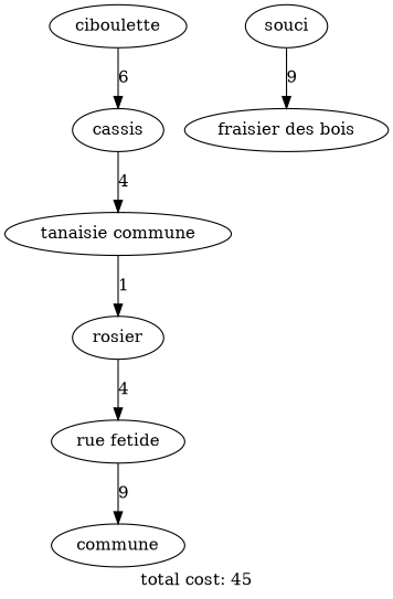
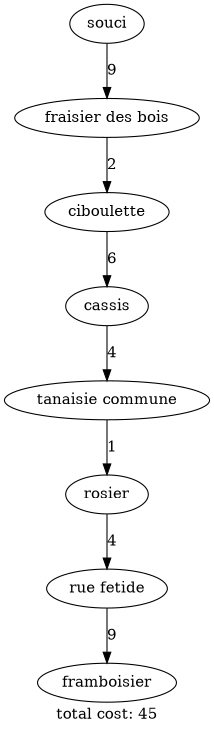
  digraph {
    label="total cost: 45"
    cassis
    "tanaisie commune"
    rosier
    "rue fetide"
-   framboisier [label=commune]
+   framboisier
    souci
    "fraisier des bois"
    ciboulette
    cassis -> "tanaisie commune" [label=4]
    "tanaisie commune" -> rosier [label=1]
    rosier -> "rue fetide" [label=4]
    "rue fetide" -> framboisier [label=9]
    souci -> "fraisier des bois" [label=9]
+   "fraisier des bois" -> ciboulette [label=2]
    ciboulette -> cassis [label=6]
  }
